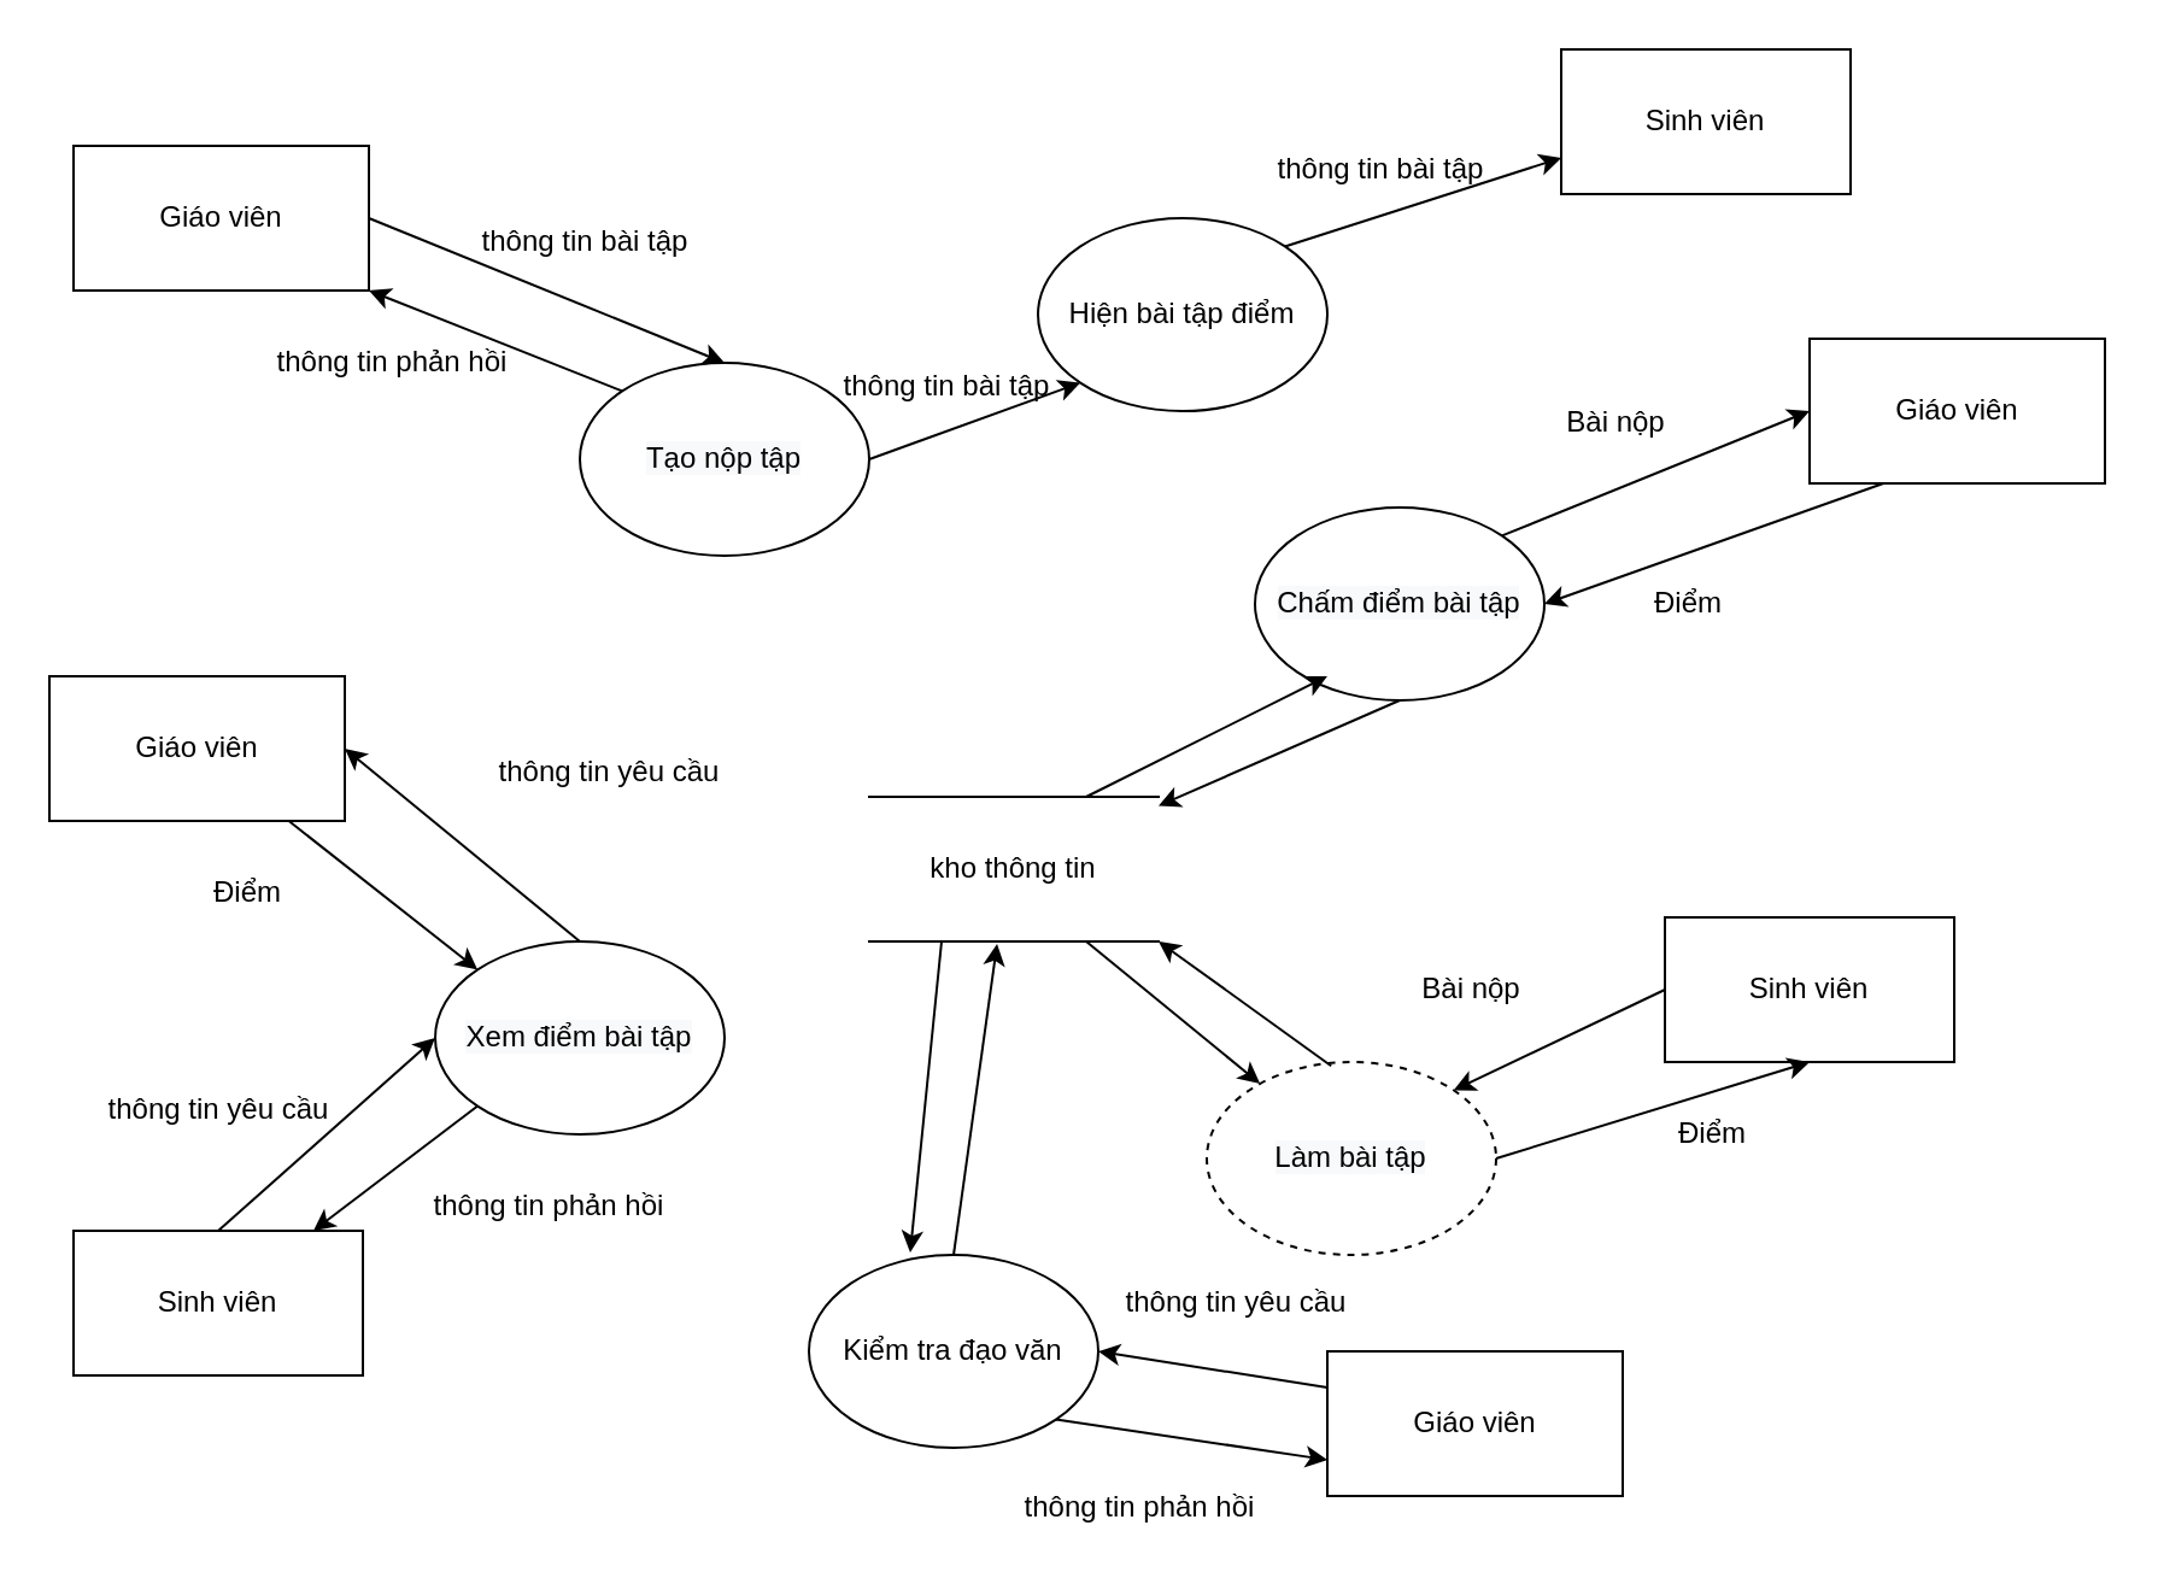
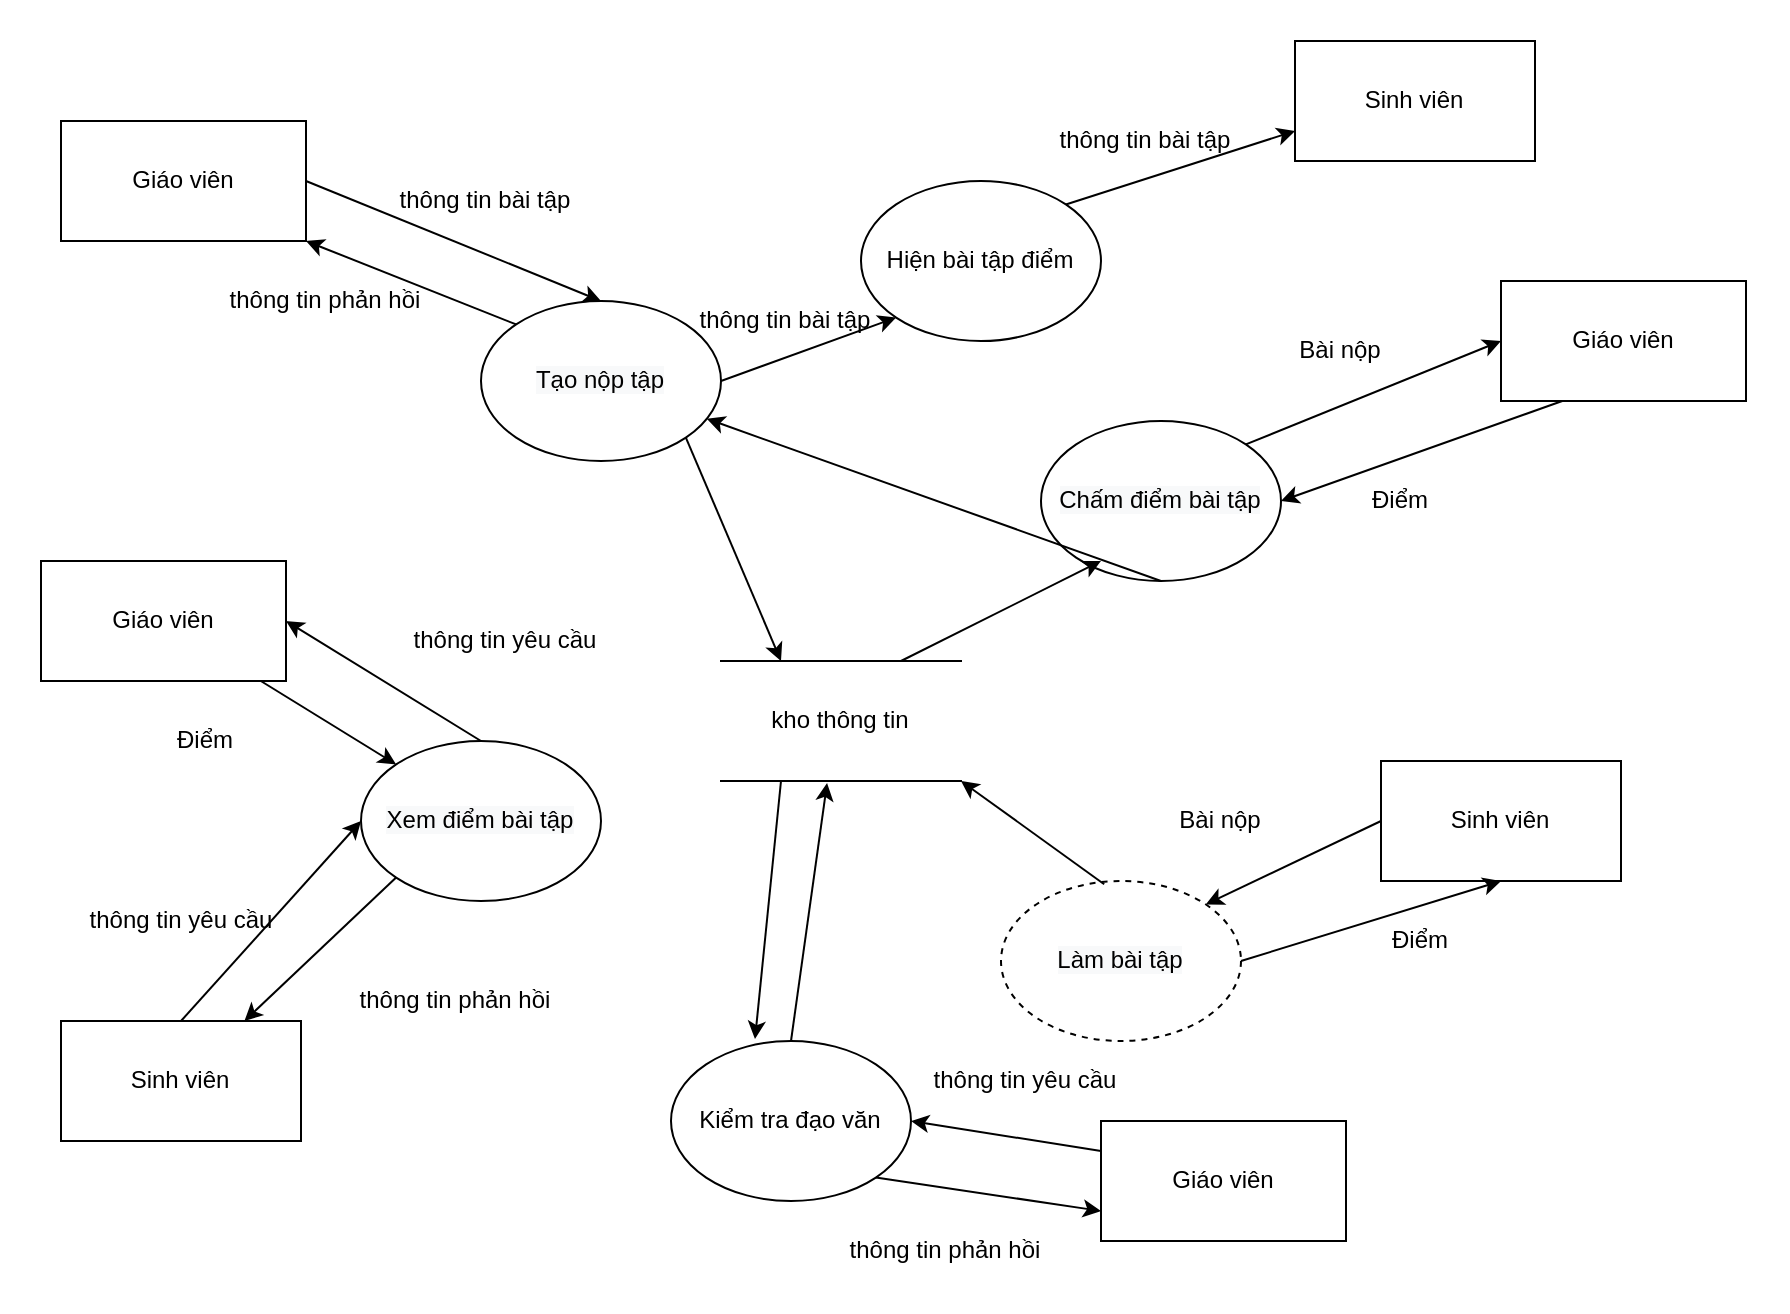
  <mxCell id="0" />
  <mxCell id="1" parent="0" />
  <mxCell id="2" value="&#10;&#10;&lt;span style=&quot;color: rgb(0, 0, 0); font-family: helvetica; font-size: 12px; font-style: normal; font-weight: 400; letter-spacing: normal; text-align: center; text-indent: 0px; text-transform: none; word-spacing: 0px; background-color: rgb(248, 249, 250); display: inline; float: none;&quot;&gt;Tạo nộp tập&lt;/span&gt;&#10;&#10;" style="ellipse;whiteSpace=wrap;html=1;" parent="1" vertex="1"><mxGeometry x="240" y="150" width="120" height="80" as="geometry" /></mxCell>
  <mxCell id="3" value="&#10;&#10;&lt;span style=&quot;color: rgb(0, 0, 0); font-family: helvetica; font-size: 12px; font-style: normal; font-weight: 400; letter-spacing: normal; text-align: center; text-indent: 0px; text-transform: none; word-spacing: 0px; background-color: rgb(248, 249, 250); display: inline; float: none;&quot;&gt;Làm bài tập&lt;/span&gt;&#10;&#10;" style="ellipse;whiteSpace=wrap;html=1;dashed=1;" parent="1" vertex="1"><mxGeometry x="500" y="440" width="120" height="80" as="geometry" /></mxCell>
  <mxCell id="4" value="&#10;&#10;&lt;span style=&quot;color: rgb(0, 0, 0); font-family: helvetica; font-size: 12px; font-style: normal; font-weight: 400; letter-spacing: normal; text-align: center; text-indent: 0px; text-transform: none; word-spacing: 0px; background-color: rgb(248, 249, 250); display: inline; float: none;&quot;&gt;Chấm điểm bài tập&lt;/span&gt;&#10;&#10;" style="ellipse;whiteSpace=wrap;html=1;" parent="1" vertex="1"><mxGeometry x="520" y="210" width="120" height="80" as="geometry" /></mxCell>
- <mxCell id="5" value="&#10;&#10;&lt;span style=&quot;color: rgb(0, 0, 0); font-family: helvetica; font-size: 12px; font-style: normal; font-weight: 400; letter-spacing: normal; text-align: center; text-indent: 0px; text-transform: none; word-spacing: 0px; background-color: rgb(248, 249, 250); display: inline; float: none;&quot;&gt;Xem điểm bài tập&lt;/span&gt;&#10;&#10;" style="ellipse;whiteSpace=wrap;html=1;" parent="1" vertex="1"><mxGeometry x="180" y="390" width="120" height="80" as="geometry" /></mxCell>
+ <mxCell id="5" value="&#10;&#10;&lt;span style=&quot;color: rgb(0, 0, 0); font-family: helvetica; font-size: 12px; font-style: normal; font-weight: 400; letter-spacing: normal; text-align: center; text-indent: 0px; text-transform: none; word-spacing: 0px; background-color: rgb(248, 249, 250); display: inline; float: none;&quot;&gt;Xem điểm bài tập&lt;/span&gt;&#10;&#10;" style="ellipse;whiteSpace=wrap;html=1;" parent="1" vertex="1"><mxGeometry x="180" y="370" width="120" height="80" as="geometry" /></mxCell>
  <mxCell id="6" value="kho thông tin" style="shape=partialRectangle;whiteSpace=wrap;html=1;left=0;right=0;fillColor=none;" parent="1" vertex="1"><mxGeometry x="360" y="330" width="120" height="60" as="geometry" /></mxCell>
  <mxCell id="7" value="&lt;span&gt;Sinh viên&lt;/span&gt;&lt;span style=&quot;color: rgba(0 , 0 , 0 , 0) ; font-family: monospace ; font-size: 0px&quot;&gt;%3CmxGraphModel%3E%3Croot%3E%3CmxCell%20id%3D%220%22%2F%3E%3CmxCell%20id%3D%221%22%20parent%3D%220%22%2F%3E%3CmxCell%20id%3D%222%22%20value%3D%22Gi%C3%A1o%20vi%C3%AAn%22%20style%3D%22rounded%3D0%3BwhiteSpace%3Dwrap%3Bhtml%3D1%3B%22%20vertex%3D%221%22%20parent%3D%221%22%3E%3CmxGeometry%20x%3D%22590%22%20y%3D%22280%22%20width%3D%22150%22%20height%3D%2260%22%20as%3D%22geometry%22%2F%3E%3C%2FmxCell%3E%3C%2Froot%3E%3C%2FmxGraphModel%3E&lt;/span&gt;" style="rounded=0;whiteSpace=wrap;html=1;" parent="1" vertex="1"><mxGeometry x="690" y="380" width="120" height="60" as="geometry" /></mxCell>
  <mxCell id="8" value="Giáo viên" style="rounded=0;whiteSpace=wrap;html=1;" parent="1" vertex="1"><mxGeometry x="30" y="60" width="122.5" height="60" as="geometry" /></mxCell>
  <mxCell id="9" value="" style="endArrow=classic;html=1;entryX=0.5;entryY=0;entryDx=0;entryDy=0;exitX=1;exitY=0.5;exitDx=0;exitDy=0;" parent="1" source="8" target="2" edge="1"><mxGeometry width="50" height="50" relative="1" as="geometry"><mxPoint x="290" y="360" as="sourcePoint" /><mxPoint x="340" y="310" as="targetPoint" /></mxGeometry></mxCell>
  <mxCell id="10" value="thông tin bài tập" style="text;html=1;strokeColor=none;fillColor=none;align=center;verticalAlign=middle;whiteSpace=wrap;rounded=0;" parent="1" vertex="1"><mxGeometry x="180" y="90" width="125" height="20" as="geometry" /></mxCell>
  <mxCell id="11" value="" style="endArrow=classic;html=1;entryX=1;entryY=1;entryDx=0;entryDy=0;exitX=0;exitY=0;exitDx=0;exitDy=0;" parent="1" source="2" target="8" edge="1"><mxGeometry width="50" height="50" relative="1" as="geometry"><mxPoint x="260" y="170" as="sourcePoint" /><mxPoint x="340" y="310" as="targetPoint" /></mxGeometry></mxCell>
  <mxCell id="12" value="thông tin phản hồi" style="text;html=1;strokeColor=none;fillColor=none;align=center;verticalAlign=middle;whiteSpace=wrap;rounded=0;" parent="1" vertex="1"><mxGeometry x="100" y="140" width="125" height="20" as="geometry" /></mxCell>
- <mxCell id="14" value="" style="endArrow=classic;html=1;exitX=0.75;exitY=1;exitDx=0;exitDy=0;" parent="1" source="6" target="3" edge="1"><mxGeometry width="50" height="50" relative="1" as="geometry"><mxPoint x="290" y="360" as="sourcePoint" /><mxPoint x="340" y="310" as="targetPoint" /></mxGeometry></mxCell>
+ <mxCell id="13" value="" style="endArrow=classic;html=1;exitX=1;exitY=1;exitDx=0;exitDy=0;entryX=0.25;entryY=0;entryDx=0;entryDy=0;" parent="1" source="2" target="6" edge="1"><mxGeometry width="50" height="50" relative="1" as="geometry"><mxPoint x="290" y="360" as="sourcePoint" /><mxPoint x="340" y="310" as="targetPoint" /></mxGeometry></mxCell>
  <mxCell id="15" value="" style="endArrow=classic;html=1;exitX=0.43;exitY=0.02;exitDx=0;exitDy=0;exitPerimeter=0;" parent="1" source="3" edge="1"><mxGeometry width="50" height="50" relative="1" as="geometry"><mxPoint x="470" y="360" as="sourcePoint" /><mxPoint x="480" y="390" as="targetPoint" /></mxGeometry></mxCell>
  <mxCell id="16" value="Giáo viên" style="rounded=0;whiteSpace=wrap;html=1;" parent="1" vertex="1"><mxGeometry x="750" y="140" width="122.5" height="60" as="geometry" /></mxCell>
  <mxCell id="17" value="" style="endArrow=classic;html=1;entryX=1;entryY=0;entryDx=0;entryDy=0;exitX=0;exitY=0.5;exitDx=0;exitDy=0;" parent="1" source="7" target="3" edge="1"><mxGeometry width="50" height="50" relative="1" as="geometry"><mxPoint x="470" y="360" as="sourcePoint" /><mxPoint x="520" y="310" as="targetPoint" /></mxGeometry></mxCell>
  <mxCell id="18" value="Bài nộp" style="text;html=1;strokeColor=none;fillColor=none;align=center;verticalAlign=middle;whiteSpace=wrap;rounded=0;" parent="1" vertex="1"><mxGeometry x="580" y="400" width="60" height="20" as="geometry" /></mxCell>
  <mxCell id="19" value="" style="endArrow=classic;html=1;entryX=0;entryY=0.5;entryDx=0;entryDy=0;exitX=1;exitY=0;exitDx=0;exitDy=0;" parent="1" source="4" target="16" edge="1"><mxGeometry width="50" height="50" relative="1" as="geometry"><mxPoint x="470" y="360" as="sourcePoint" /><mxPoint x="520" y="310" as="targetPoint" /></mxGeometry></mxCell>
  <mxCell id="20" value="Điểm" style="text;html=1;strokeColor=none;fillColor=none;align=center;verticalAlign=middle;whiteSpace=wrap;rounded=0;" parent="1" vertex="1"><mxGeometry x="670" y="240" width="60" height="20" as="geometry" /></mxCell>
  <mxCell id="21" value="Bài nộp" style="text;html=1;strokeColor=none;fillColor=none;align=center;verticalAlign=middle;whiteSpace=wrap;rounded=0;" parent="1" vertex="1"><mxGeometry x="640" y="160" width="60" height="30" as="geometry" /></mxCell>
  <mxCell id="22" value="" style="endArrow=classic;html=1;entryX=0.5;entryY=1;entryDx=0;entryDy=0;exitX=1;exitY=0.5;exitDx=0;exitDy=0;" parent="1" source="3" target="7" edge="1"><mxGeometry width="50" height="50" relative="1" as="geometry"><mxPoint x="470" y="360" as="sourcePoint" /><mxPoint x="520" y="310" as="targetPoint" /></mxGeometry></mxCell>
  <mxCell id="23" value="Điểm" style="text;html=1;strokeColor=none;fillColor=none;align=center;verticalAlign=middle;whiteSpace=wrap;rounded=0;" parent="1" vertex="1"><mxGeometry x="680" y="460" width="60" height="20" as="geometry" /></mxCell>
  <mxCell id="24" value="" style="endArrow=classic;html=1;entryX=1;entryY=0.5;entryDx=0;entryDy=0;exitX=0.25;exitY=1;exitDx=0;exitDy=0;" parent="1" source="16" target="4" edge="1"><mxGeometry width="50" height="50" relative="1" as="geometry"><mxPoint x="470" y="360" as="sourcePoint" /><mxPoint x="520" y="310" as="targetPoint" /></mxGeometry></mxCell>
  <mxCell id="25" value="" style="endArrow=classic;html=1;exitX=0.75;exitY=0;exitDx=0;exitDy=0;" parent="1" source="6" edge="1"><mxGeometry width="50" height="50" relative="1" as="geometry"><mxPoint x="470" y="360" as="sourcePoint" /><mxPoint x="550" y="280" as="targetPoint" /></mxGeometry></mxCell>
- <mxCell id="26" value="" style="endArrow=classic;html=1;exitX=0.5;exitY=1;exitDx=0;exitDy=0;" parent="1" source="4" target="6" edge="1"><mxGeometry width="50" height="50" relative="1" as="geometry"><mxPoint x="470" y="360" as="sourcePoint" /><mxPoint x="520" y="310" as="targetPoint" /></mxGeometry></mxCell>
+ <mxCell id="26" value="" style="endArrow=classic;html=1;exitX=0.5;exitY=1;exitDx=0;exitDy=0;" parent="1" source="4" target="2" edge="1"><mxGeometry width="50" height="50" relative="1" as="geometry"><mxPoint x="470" y="360" as="sourcePoint" /><mxPoint x="520" y="310" as="targetPoint" /></mxGeometry></mxCell>
  <mxCell id="27" value="&lt;span&gt;Sinh viên&lt;/span&gt;&lt;span style=&quot;color: rgba(0 , 0 , 0 , 0) ; font-family: monospace ; font-size: 0px&quot;&gt;%3CmxGraphModel%3E%3Croot%3E%3CmxCell%20id%3D%220%22%2F%3E%3CmxCell%20id%3D%221%22%20parent%3D%220%22%2F%3E%3CmxCell%20id%3D%222%22%20value%3D%22Gi%C3%A1o%20vi%C3%AAn%22%20style%3D%22rounded%3D0%3BwhiteSpace%3Dwrap%3Bhtml%3D1%3B%22%20vertex%3D%221%22%20parent%3D%221%22%3E%3CmxGeometry%20x%3D%22590%22%20y%3D%22280%22%20width%3D%22150%22%20height%3D%2260%22%20as%3D%22geometry%22%2F%3E%3C%2FmxCell%3E%3C%2Froot%3E%3C%2FmxGraphModel%3E&lt;/span&gt;" style="rounded=0;whiteSpace=wrap;html=1;" parent="1" vertex="1"><mxGeometry x="30" y="510" width="120" height="60" as="geometry" /></mxCell>
  <mxCell id="28" value="Giáo viên" style="rounded=0;whiteSpace=wrap;html=1;" parent="1" vertex="1"><mxGeometry x="20" y="280" width="122.5" height="60" as="geometry" /></mxCell>
  <mxCell id="29" value="thông tin yêu cầu" style="text;html=1;strokeColor=none;fillColor=none;align=center;verticalAlign=middle;whiteSpace=wrap;rounded=0;" parent="1" vertex="1"><mxGeometry x="190" y="310" width="125" height="20" as="geometry" /></mxCell>
  <mxCell id="30" value="Điểm" style="text;html=1;strokeColor=none;fillColor=none;align=center;verticalAlign=middle;whiteSpace=wrap;rounded=0;" parent="1" vertex="1"><mxGeometry x="40" y="360" width="125" height="20" as="geometry" /></mxCell>
  <mxCell id="31" value="" style="endArrow=classic;html=1;entryX=1;entryY=0.5;entryDx=0;entryDy=0;exitX=0.5;exitY=0;exitDx=0;exitDy=0;" parent="1" source="5" target="28" edge="1"><mxGeometry width="50" height="50" relative="1" as="geometry"><mxPoint x="330" y="360" as="sourcePoint" /><mxPoint x="380" y="310" as="targetPoint" /></mxGeometry></mxCell>
  <mxCell id="32" value="" style="endArrow=classic;html=1;entryX=0;entryY=0;entryDx=0;entryDy=0;" parent="1" source="28" target="5" edge="1"><mxGeometry width="50" height="50" relative="1" as="geometry"><mxPoint x="330" y="360" as="sourcePoint" /><mxPoint x="380" y="310" as="targetPoint" /></mxGeometry></mxCell>
  <mxCell id="33" value="" style="endArrow=classic;html=1;entryX=0;entryY=0.5;entryDx=0;entryDy=0;exitX=0.5;exitY=0;exitDx=0;exitDy=0;" parent="1" source="27" target="5" edge="1"><mxGeometry width="50" height="50" relative="1" as="geometry"><mxPoint x="330" y="360" as="sourcePoint" /><mxPoint x="380" y="310" as="targetPoint" /></mxGeometry></mxCell>
  <mxCell id="34" value="" style="endArrow=classic;html=1;exitX=0;exitY=1;exitDx=0;exitDy=0;" parent="1" source="5" target="27" edge="1"><mxGeometry width="50" height="50" relative="1" as="geometry"><mxPoint x="330" y="360" as="sourcePoint" /><mxPoint x="380" y="310" as="targetPoint" /></mxGeometry></mxCell>
  <mxCell id="35" value="thông tin phản hồi" style="text;html=1;strokeColor=none;fillColor=none;align=center;verticalAlign=middle;whiteSpace=wrap;rounded=0;" parent="1" vertex="1"><mxGeometry x="165" y="490" width="125" height="20" as="geometry" /></mxCell>
  <mxCell id="36" value="thông tin yêu cầu" style="text;html=1;strokeColor=none;fillColor=none;align=center;verticalAlign=middle;whiteSpace=wrap;rounded=0;" parent="1" vertex="1"><mxGeometry x="27.5" y="450" width="125" height="20" as="geometry" /></mxCell>
  <mxCell id="37" value="&lt;span&gt;Hiện bài tập điểm&lt;/span&gt;" style="ellipse;whiteSpace=wrap;html=1;" parent="1" vertex="1"><mxGeometry x="430" y="90" width="120" height="80" as="geometry" /></mxCell>
  <mxCell id="38" value="" style="endArrow=classic;html=1;entryX=0;entryY=1;entryDx=0;entryDy=0;exitX=1;exitY=0.5;exitDx=0;exitDy=0;" parent="1" source="2" target="37" edge="1"><mxGeometry width="50" height="50" relative="1" as="geometry"><mxPoint x="380" y="360" as="sourcePoint" /><mxPoint x="430" y="310" as="targetPoint" /></mxGeometry></mxCell>
  <mxCell id="39" value="&lt;span&gt;Sinh viên&lt;/span&gt;&lt;span style=&quot;color: rgba(0 , 0 , 0 , 0) ; font-family: monospace ; font-size: 0px&quot;&gt;%3CmxGraphModel%3E%3Croot%3E%3CmxCell%20id%3D%220%22%2F%3E%3CmxCell%20id%3D%221%22%20parent%3D%220%22%2F%3E%3CmxCell%20id%3D%222%22%20value%3D%22Gi%C3%A1o%20vi%C3%AAn%22%20style%3D%22rounded%3D0%3BwhiteSpace%3Dwrap%3Bhtml%3D1%3B%22%20vertex%3D%221%22%20parent%3D%221%22%3E%3CmxGeometry%20x%3D%22590%22%20y%3D%22280%22%20width%3D%22150%22%20height%3D%2260%22%20as%3D%22geometry%22%2F%3E%3C%2FmxCell%3E%3C%2Froot%3E%3C%2FmxGraphModel%3E&lt;/span&gt;" style="rounded=0;whiteSpace=wrap;html=1;" parent="1" vertex="1"><mxGeometry x="647" y="20" width="120" height="60" as="geometry" /></mxCell>
  <mxCell id="40" value="" style="endArrow=classic;html=1;entryX=0;entryY=0.75;entryDx=0;entryDy=0;exitX=1;exitY=0;exitDx=0;exitDy=0;" parent="1" source="37" target="39" edge="1"><mxGeometry width="50" height="50" relative="1" as="geometry"><mxPoint x="380" y="250" as="sourcePoint" /><mxPoint x="430" y="200" as="targetPoint" /></mxGeometry></mxCell>
  <mxCell id="41" value="thông tin bài tập" style="text;html=1;strokeColor=none;fillColor=none;align=center;verticalAlign=middle;whiteSpace=wrap;rounded=0;" parent="1" vertex="1"><mxGeometry x="510" y="60" width="125" height="20" as="geometry" /></mxCell>
  <mxCell id="42" value="thông tin bài tập" style="text;html=1;strokeColor=none;fillColor=none;align=center;verticalAlign=middle;whiteSpace=wrap;rounded=0;" parent="1" vertex="1"><mxGeometry x="330" y="150" width="125" height="20" as="geometry" /></mxCell>
  <mxCell id="43" value="Kiểm tra đạo văn" style="ellipse;whiteSpace=wrap;html=1;" vertex="1" parent="1"><mxGeometry x="335" y="520" width="120" height="80" as="geometry" /></mxCell>
  <mxCell id="44" value="Giáo viên" style="rounded=0;whiteSpace=wrap;html=1;" vertex="1" parent="1"><mxGeometry x="550" y="560" width="122.5" height="60" as="geometry" /></mxCell>
  <mxCell id="45" value="" style="endArrow=classic;html=1;exitX=0.25;exitY=1;exitDx=0;exitDy=0;entryX=0.35;entryY=-0.012;entryDx=0;entryDy=0;entryPerimeter=0;" edge="1" parent="1" source="6" target="43"><mxGeometry width="50" height="50" relative="1" as="geometry"><mxPoint x="460" y="400" as="sourcePoint" /><mxPoint x="532.1" y="458.991" as="targetPoint" /></mxGeometry></mxCell>
  <mxCell id="46" value="" style="endArrow=classic;html=1;entryX=0.442;entryY=1.017;entryDx=0;entryDy=0;entryPerimeter=0;exitX=0.5;exitY=0;exitDx=0;exitDy=0;" edge="1" parent="1" source="43" target="6"><mxGeometry width="50" height="50" relative="1" as="geometry"><mxPoint x="400" y="510" as="sourcePoint" /><mxPoint x="490" y="400" as="targetPoint" /></mxGeometry></mxCell>
  <mxCell id="47" value="" style="endArrow=classic;html=1;entryX=0;entryY=0.75;entryDx=0;entryDy=0;exitX=1;exitY=1;exitDx=0;exitDy=0;" edge="1" parent="1" source="43" target="44"><mxGeometry width="50" height="50" relative="1" as="geometry"><mxPoint x="450" y="550" as="sourcePoint" /><mxPoint x="423.04" y="401.02" as="targetPoint" /></mxGeometry></mxCell>
  <mxCell id="48" value="" style="endArrow=classic;html=1;entryX=1;entryY=0.5;entryDx=0;entryDy=0;exitX=0;exitY=0.25;exitDx=0;exitDy=0;" edge="1" parent="1" source="44" target="43"><mxGeometry width="50" height="50" relative="1" as="geometry"><mxPoint x="447.426" y="598.284" as="sourcePoint" /><mxPoint x="560" y="615" as="targetPoint" /></mxGeometry></mxCell>
  <mxCell id="49" value="thông tin yêu cầu" style="text;html=1;strokeColor=none;fillColor=none;align=center;verticalAlign=middle;whiteSpace=wrap;rounded=0;" vertex="1" parent="1"><mxGeometry x="450" y="530" width="125" height="20" as="geometry" /></mxCell>
  <mxCell id="50" value="thông tin phản hồi" style="text;html=1;strokeColor=none;fillColor=none;align=center;verticalAlign=middle;whiteSpace=wrap;rounded=0;" vertex="1" parent="1"><mxGeometry x="410" y="615" width="125" height="20" as="geometry" /></mxCell>
